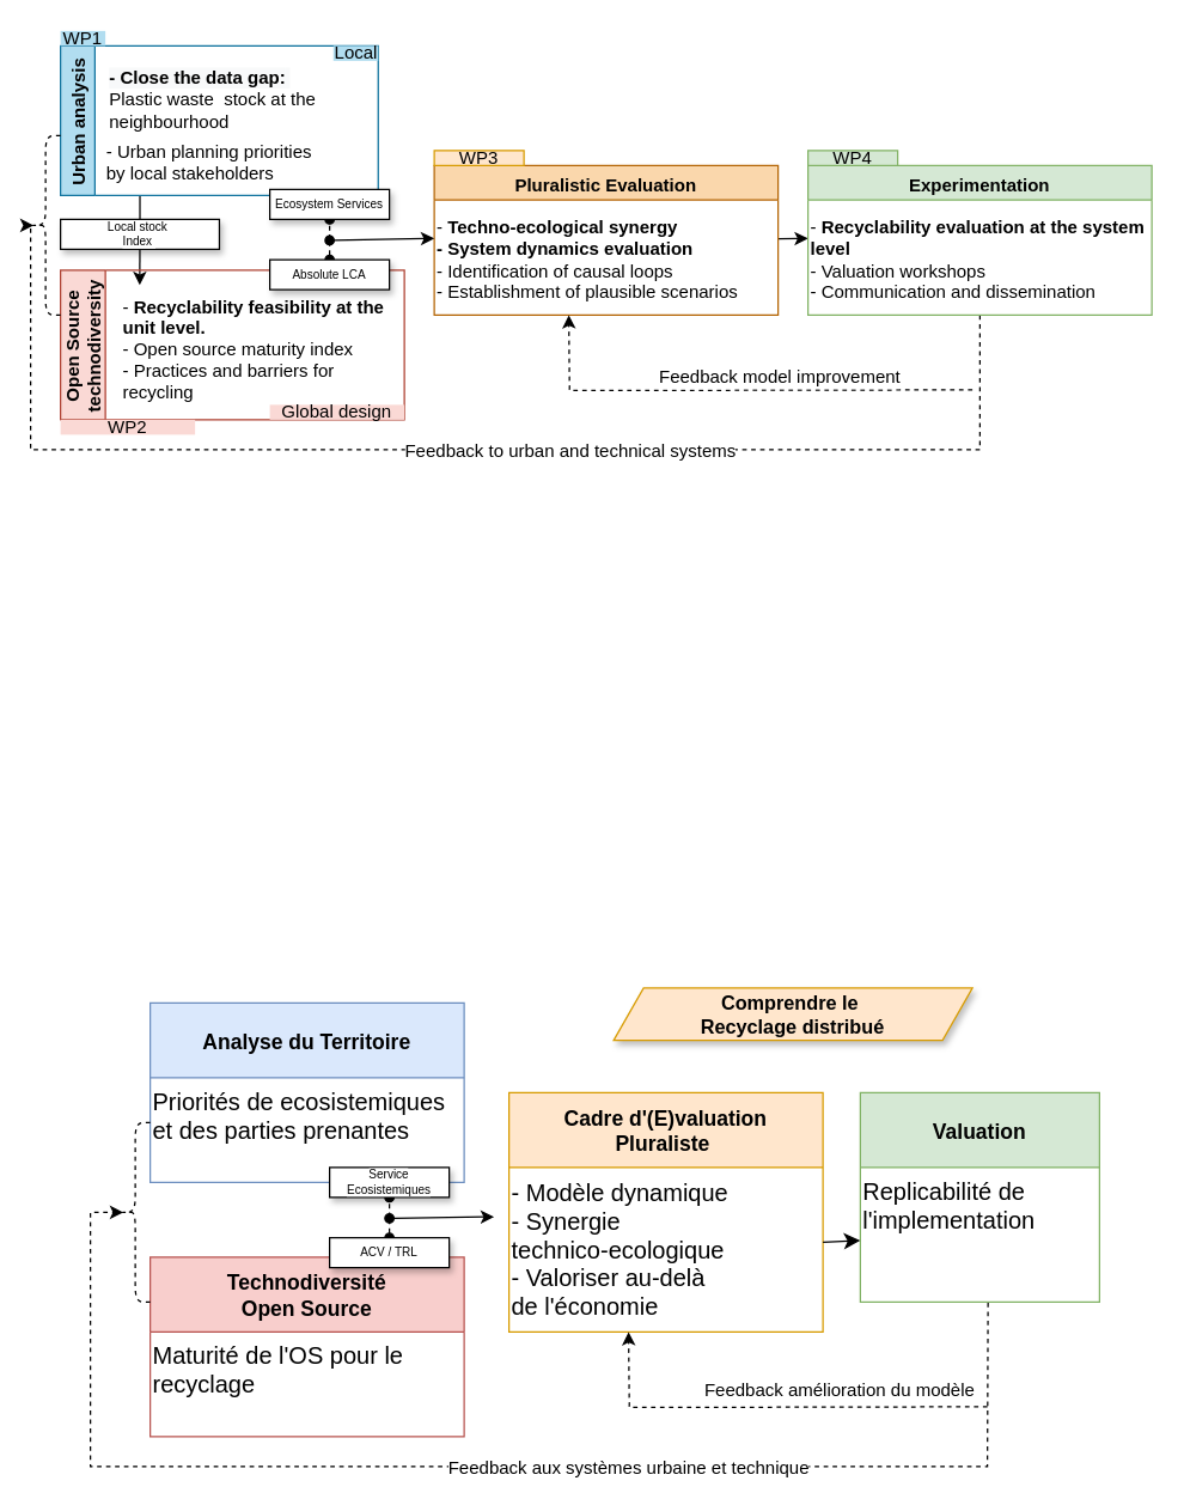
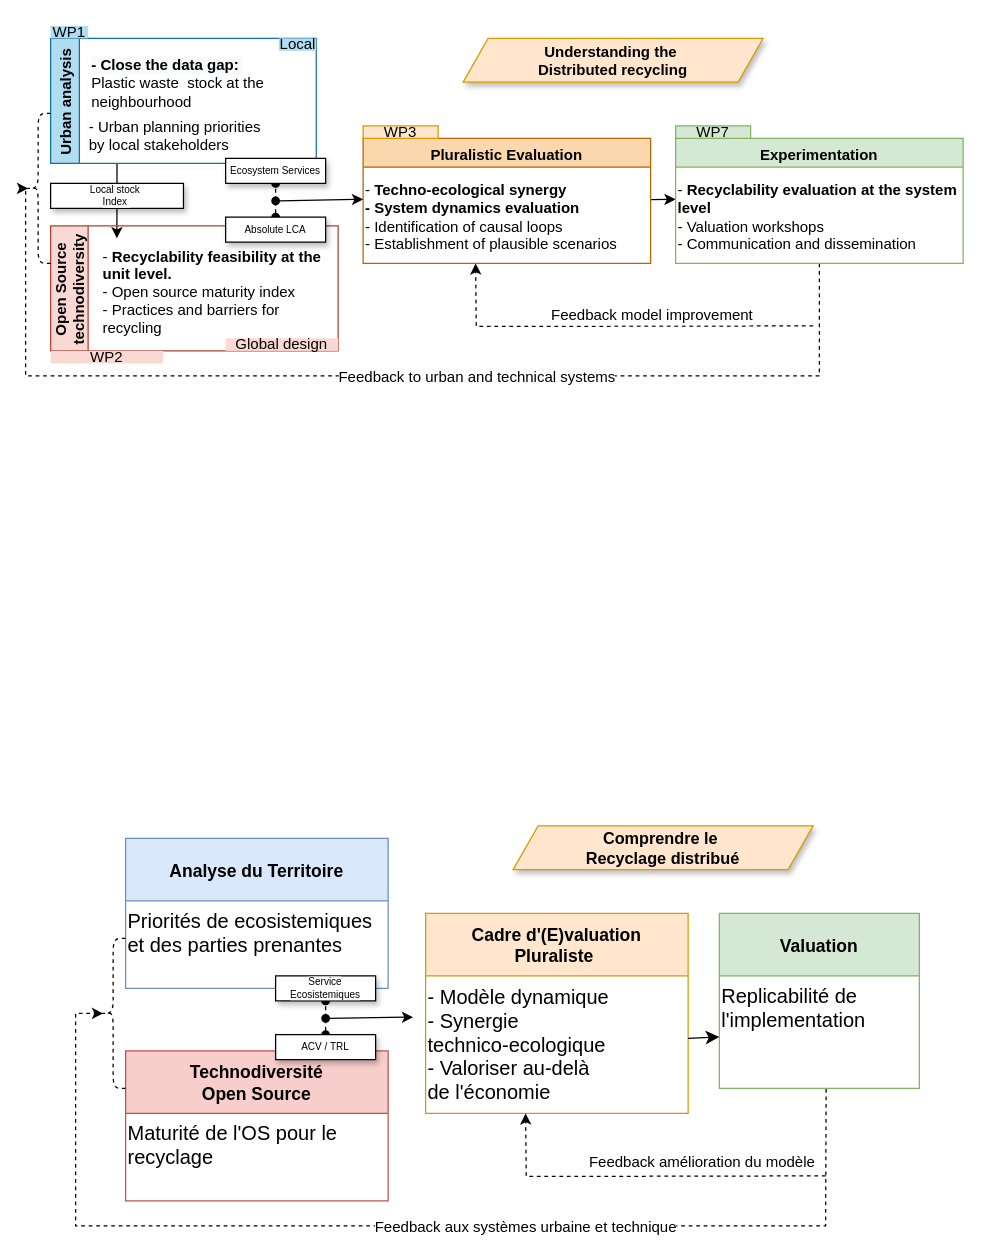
  <mxCell id="0" />
  <mxCell id="1" parent="0" />
  <mxCell id="2" value="" style="edgeStyle=orthogonalEdgeStyle;curved=1;rounded=0;orthogonalLoop=1;jettySize=auto;html=1;fontSize=12;elbow=vertical;dashed=1;endArrow=oval;endFill=1;startArrow=oval;startFill=1;" parent="1" source="22" target="18" edge="1"><mxGeometry relative="1" as="geometry" /></mxCell>
  <mxCell id="3" value="" style="edgeStyle=none;rounded=0;orthogonalLoop=1;jettySize=auto;html=1;fontSize=12;startArrow=none;startFill=0;endArrow=classic;endFill=1;elbow=vertical;entryX=0;entryY=0.25;entryDx=0;entryDy=0;" parent="1" source="4" target="10" edge="1"><mxGeometry relative="1" as="geometry" /></mxCell>
  <mxCell id="4" value="Pluralistic Evaluation" style="swimlane;fillColor=#fad7ac;strokeColor=#b46504;verticalAlign=top;" parent="1" vertex="1"><mxGeometry x="290" y="110" width="230" height="100" as="geometry" /></mxCell>
  <mxCell id="5" value="&lt;div&gt;-&lt;b&gt;&amp;nbsp;Techno-ecological synergy&lt;/b&gt;&lt;/div&gt;&lt;div&gt;&lt;b&gt;- System dynamics evaluation&lt;/b&gt;&lt;/div&gt;&lt;div&gt;- Identification of causal loops&lt;/div&gt;&lt;div&gt;- Establishment of plausible scenarios&lt;/div&gt;" style="text;html=1;strokeColor=none;fillColor=none;align=left;verticalAlign=middle;whiteSpace=wrap;rounded=0;" parent="4" vertex="1"><mxGeometry y="35" width="230" height="55" as="geometry" /></mxCell>
  <mxCell id="6" value="" style="edgeStyle=orthogonalEdgeStyle;rounded=0;orthogonalLoop=1;jettySize=auto;html=1;dashed=1;fontSize=12;startArrow=none;startFill=0;endArrow=classic;endFill=1;elbow=vertical;exitX=0.5;exitY=1;exitDx=0;exitDy=0;entryX=0.1;entryY=0.5;entryDx=0;entryDy=0;entryPerimeter=0;" parent="1" source="9" target="24" edge="1"><mxGeometry relative="1" as="geometry"><mxPoint x="30" y="80" as="targetPoint" /><Array as="points"><mxPoint x="655" y="300" /><mxPoint x="20" y="300" /><mxPoint x="20" y="150" /></Array></mxGeometry></mxCell>
  <mxCell id="7" style="edgeStyle=orthogonalEdgeStyle;rounded=0;orthogonalLoop=1;jettySize=auto;html=1;fontSize=12;startArrow=none;startFill=0;endArrow=classic;endFill=1;elbow=vertical;dashed=1;" parent="1" edge="1"><mxGeometry relative="1" as="geometry"><mxPoint x="380" y="210" as="targetPoint" /><mxPoint x="650" y="260" as="sourcePoint" /></mxGeometry></mxCell>
  <mxCell id="8" value="Feedback model improvement" style="edgeLabel;html=1;align=center;verticalAlign=middle;resizable=0;points=[];fontSize=12;" parent="7" vertex="1" connectable="0"><mxGeometry x="0.801" relative="1" as="geometry"><mxPoint x="140" y="9" as="offset" /></mxGeometry></mxCell>
  <mxCell id="9" value="Experimentation" style="swimlane;fillColor=#d5e8d4;strokeColor=#82b366;verticalAlign=top;" parent="1" vertex="1"><mxGeometry x="540" y="110" width="230" height="100" as="geometry" /></mxCell>
  <mxCell id="10" value="&lt;div&gt;-&lt;b&gt; Recyclability evaluation at the system&lt;/b&gt;&lt;/div&gt;&lt;div&gt;&lt;b&gt;level&lt;/b&gt;&lt;/div&gt;&lt;div&gt;- Valuation workshops&lt;/div&gt;&lt;div&gt;- Communication and dissemination&lt;/div&gt;" style="text;html=1;strokeColor=none;fillColor=none;align=left;verticalAlign=middle;whiteSpace=wrap;rounded=0;" parent="9" vertex="1"><mxGeometry y="35" width="230" height="55" as="geometry" /></mxCell>
+ <mxCell id="11" value="&lt;b style=&quot;font-size: 12px;&quot;&gt;Understanding the&amp;nbsp;&lt;br&gt;Distributed recycling&lt;/b&gt;" style="shape=parallelogram;perimeter=parallelogramPerimeter;whiteSpace=wrap;html=1;fixedSize=1;fontSize=8;fillColor=#ffe6cc;strokeColor=#d79b00;shadow=1;" parent="1" vertex="1"><mxGeometry x="370" y="30" width="240" height="35" as="geometry" /></mxCell>
  <mxCell id="12" value="" style="rounded=0;orthogonalLoop=1;jettySize=auto;html=1;fontSize=12;elbow=vertical;exitX=0.25;exitY=1;exitDx=0;exitDy=0;" parent="1" source="14" edge="1"><mxGeometry relative="1" as="geometry"><mxPoint x="-29.97" y="5.97" as="sourcePoint" /><mxPoint x="93" y="190" as="targetPoint" /></mxGeometry></mxCell>
  <mxCell id="13" value="&lt;span style=&quot;background-color: rgb(255, 255, 255);&quot;&gt;Local stock&amp;nbsp;&lt;/span&gt;&lt;br style=&quot;&quot;&gt;&lt;span style=&quot;background-color: rgb(255, 255, 255);&quot;&gt;Index&amp;nbsp;&lt;/span&gt;" style="whiteSpace=wrap;html=1;shadow=1;fontSize=8;" parent="1" vertex="1"><mxGeometry x="40" y="146" width="106.25" height="20.0" as="geometry" /></mxCell>
  <mxCell id="14" value="Urban analysis" style="swimlane;horizontal=0;shadow=0;sketch=0;fontSize=12;fillColor=#b1ddf0;strokeColor=#10739e;" parent="1" vertex="1"><mxGeometry x="40" y="30" width="212.5" height="100" as="geometry" /></mxCell>
  <mxCell id="15" value="&lt;div&gt;&lt;span style=&quot;font-weight: normal;&quot;&gt;- Urban planning priorities by local stakeholders&lt;/span&gt;&lt;/div&gt;" style="text;html=1;strokeColor=none;fillColor=none;align=left;verticalAlign=middle;whiteSpace=wrap;rounded=0;fontStyle=1" parent="14" vertex="1"><mxGeometry x="28.75" y="68" width="152.5" height="20" as="geometry" /></mxCell>
  <mxCell id="16" value="&lt;meta charset=&quot;utf-8&quot;&gt;&lt;b style=&quot;color: rgb(0, 0, 0); font-family: Helvetica; font-size: 12px; font-style: normal; font-variant-ligatures: normal; font-variant-caps: normal; letter-spacing: normal; orphans: 2; text-align: left; text-indent: 0px; text-transform: none; widows: 2; word-spacing: 0px; -webkit-text-stroke-width: 0px; background-color: rgb(248, 249, 250); text-decoration-thickness: initial; text-decoration-style: initial; text-decoration-color: initial;&quot;&gt;- Close the data gap:&lt;/b&gt;&lt;span style=&quot;color: rgb(0, 0, 0); font-family: Helvetica; font-size: 12px; font-style: normal; font-variant-ligatures: normal; font-variant-caps: normal; font-weight: 400; letter-spacing: normal; orphans: 2; text-align: left; text-indent: 0px; text-transform: none; widows: 2; word-spacing: 0px; -webkit-text-stroke-width: 0px; background-color: rgb(248, 249, 250); text-decoration-thickness: initial; text-decoration-style: initial; text-decoration-color: initial;&quot;&gt;&amp;nbsp;&lt;br&gt;&lt;div&gt;&lt;span style=&quot;background-color: initial;&quot;&gt;P&lt;/span&gt;&lt;span style=&quot;background-color: initial;&quot;&gt;lastic waste&amp;nbsp;&amp;nbsp;&lt;/span&gt;&lt;span style=&quot;background-color: initial;&quot;&gt;stock at the&lt;/span&gt;&lt;/div&gt;&lt;div&gt;&lt;span style=&quot;background-color: initial;&quot;&gt;neighbourhood&lt;/span&gt;&lt;/div&gt;&lt;/span&gt;" style="text;whiteSpace=wrap;html=1;fontSize=12;" parent="14" vertex="1"><mxGeometry x="31.25" y="8" width="150" height="50" as="geometry" /></mxCell>
  <mxCell id="17" value="Local" style="text;html=1;strokeColor=none;fillColor=#b1ddf0;align=center;verticalAlign=middle;whiteSpace=wrap;rounded=0;shadow=0;fontSize=12;" parent="14" vertex="1"><mxGeometry x="182.5" width="30" height="10" as="geometry" /></mxCell>
  <mxCell id="18" value="&lt;span style=&quot;background-color: rgb(255, 255, 255);&quot;&gt;Ecosystem Services&lt;/span&gt;" style="whiteSpace=wrap;html=1;shadow=1;fontSize=8;" parent="1" vertex="1"><mxGeometry x="180" y="126" width="80" height="20" as="geometry" /></mxCell>
  <mxCell id="19" value="Open Source&#10;technodiversity" style="swimlane;horizontal=0;shadow=0;sketch=0;fontSize=12;fillColor=#fad9d5;strokeColor=#ae4132;startSize=30;" parent="1" vertex="1"><mxGeometry x="40" y="180" width="230" height="100" as="geometry" /></mxCell>
  <mxCell id="20" value="&lt;div&gt;-&lt;b&gt; Recyclability feasibility at the unit level.&lt;/b&gt;&lt;/div&gt;&lt;div&gt;- Open source maturity index&lt;/div&gt;&lt;div&gt;- Practices and barriers for recycling&lt;/div&gt;" style="text;html=1;strokeColor=none;fillColor=none;align=left;verticalAlign=middle;whiteSpace=wrap;rounded=0;" parent="19" vertex="1"><mxGeometry x="40" y="25" width="190" height="55" as="geometry" /></mxCell>
  <mxCell id="21" value="Global design" style="text;html=1;strokeColor=none;fillColor=#fad9d5;align=center;verticalAlign=middle;whiteSpace=wrap;rounded=0;shadow=0;fontSize=12;" parent="19" vertex="1"><mxGeometry x="140" y="90" width="90" height="10" as="geometry" /></mxCell>
  <mxCell id="22" value="&lt;span style=&quot;background-color: rgb(255, 255, 255);&quot;&gt;Absolute LCA&lt;/span&gt;" style="whiteSpace=wrap;html=1;shadow=1;fontSize=8;" parent="1" vertex="1"><mxGeometry x="180" y="173" width="80" height="20" as="geometry" /></mxCell>
  <mxCell id="23" value="" style="rounded=0;orthogonalLoop=1;jettySize=auto;html=1;fontSize=12;elbow=vertical;endArrow=oval;endFill=1;startArrow=classic;startFill=1;exitX=0;exitY=0.25;exitDx=0;exitDy=0;" parent="1" source="5" edge="1"><mxGeometry relative="1" as="geometry"><mxPoint x="280" y="160" as="sourcePoint" /><mxPoint x="220" y="160" as="targetPoint" /></mxGeometry></mxCell>
  <mxCell id="24" value="" style="shape=curlyBracket;whiteSpace=wrap;html=1;rounded=1;shadow=0;sketch=0;fontSize=12;dashed=1;" parent="1" vertex="1"><mxGeometry x="20" y="90" width="20" height="120" as="geometry" /></mxCell>
  <mxCell id="25" value="Feedback to urban and technical systems" style="edgeLabel;html=1;align=center;verticalAlign=middle;resizable=0;points=[];fontSize=12;" parent="1" vertex="1" connectable="0"><mxGeometry x="380" y="300" as="geometry" /></mxCell>
  <mxCell id="26" value="WP1" style="text;html=1;strokeColor=none;fillColor=#b1ddf0;align=center;verticalAlign=middle;whiteSpace=wrap;rounded=0;shadow=0;fontSize=12;" parent="1" vertex="1"><mxGeometry x="40" y="20" width="30" height="10" as="geometry" /></mxCell>
  <mxCell id="27" value="WP2" style="text;html=1;strokeColor=none;fillColor=#fad9d5;align=center;verticalAlign=middle;whiteSpace=wrap;rounded=0;shadow=0;fontSize=12;" parent="1" vertex="1"><mxGeometry x="40" y="280" width="90" height="10" as="geometry" /></mxCell>
  <mxCell id="28" value="WP3" style="text;html=1;strokeColor=#d79b00;fillColor=#ffe6cc;align=center;verticalAlign=middle;whiteSpace=wrap;rounded=0;shadow=0;fontSize=12;" parent="1" vertex="1"><mxGeometry x="290" y="100" width="60" height="10" as="geometry" /></mxCell>
- <mxCell id="29" value="WP4" style="text;html=1;strokeColor=#82b366;fillColor=#d5e8d4;align=center;verticalAlign=middle;whiteSpace=wrap;rounded=0;shadow=0;fontSize=12;" parent="1" vertex="1"><mxGeometry x="540" y="100" width="60" height="10" as="geometry" /></mxCell>
+ <mxCell id="29" value="WP7" style="text;html=1;strokeColor=#82b366;fillColor=#d5e8d4;align=center;verticalAlign=middle;whiteSpace=wrap;rounded=0;shadow=0;fontSize=12;" parent="1" vertex="1"><mxGeometry x="540" y="100" width="60" height="10" as="geometry" /></mxCell>
  <mxCell id="30" value="Technodiversité &#10;Open Source" style="swimlane;fontStyle=1;childLayout=stackLayout;horizontal=1;startSize=50;horizontalStack=0;resizeParent=1;resizeParentMax=0;resizeLast=0;collapsible=1;marginBottom=0;align=center;fontSize=14;fillColor=#f8cecc;strokeColor=#b85450;" vertex="1" parent="1"><mxGeometry x="100" y="840" width="210" height="120" as="geometry" /></mxCell>
  <mxCell id="31" value="Maturité de l'OS pour le recyclage" style="text;whiteSpace=wrap;html=1;fontSize=16;" vertex="1" parent="30"><mxGeometry y="50" width="210" height="70" as="geometry" /></mxCell>
  <mxCell id="32" value="Analyse du Territoire" style="swimlane;fontStyle=1;childLayout=stackLayout;horizontal=1;startSize=50;horizontalStack=0;resizeParent=1;resizeParentMax=0;resizeLast=0;collapsible=1;marginBottom=0;align=center;fontSize=14;fillColor=#dae8fc;strokeColor=#6c8ebf;" vertex="1" parent="1"><mxGeometry x="100" y="670" width="210" height="120" as="geometry" /></mxCell>
  <mxCell id="33" value="Priorités de ecosistemiques et des parties prenantes" style="text;whiteSpace=wrap;html=1;fontSize=16;" vertex="1" parent="32"><mxGeometry y="50" width="210" height="70" as="geometry" /></mxCell>
  <mxCell id="34" value="Cadre d'(E)valuation &#10;Pluraliste " style="swimlane;fontStyle=1;childLayout=stackLayout;horizontal=1;startSize=50;horizontalStack=0;resizeParent=1;resizeParentMax=0;resizeLast=0;collapsible=1;marginBottom=0;align=center;fontSize=14;fillColor=#ffe6cc;strokeColor=#d79b00;" vertex="1" parent="1"><mxGeometry x="340" y="730" width="210" height="160" as="geometry" /></mxCell>
  <mxCell id="35" value="- Modèle dynamique&lt;br&gt;- Synergie &lt;br&gt;technico-ecologique&lt;br&gt;&lt;div style=&quot;&quot;&gt;- Valoriser au-delà&lt;br style=&quot;border-color: var(--border-color);&quot;&gt;de l'économie&amp;nbsp;&lt;br style=&quot;border-color: var(--border-color);&quot;&gt;&lt;/div&gt;" style="text;html=1;align=left;verticalAlign=middle;resizable=0;points=[];autosize=1;strokeColor=none;fillColor=none;fontSize=16;" vertex="1" parent="34"><mxGeometry y="50" width="210" height="110" as="geometry" /></mxCell>
  <mxCell id="36" value="Valuation" style="swimlane;fontStyle=1;childLayout=stackLayout;horizontal=1;startSize=50;horizontalStack=0;resizeParent=1;resizeParentMax=0;resizeLast=0;collapsible=1;marginBottom=0;align=center;fontSize=14;fillColor=#d5e8d4;strokeColor=#82b366;" vertex="1" parent="1"><mxGeometry x="575" y="730" width="160" height="140" as="geometry" /></mxCell>
  <mxCell id="37" value="Replicabilité de &lt;br&gt;l'implementation&lt;br&gt;&lt;br&gt;&lt;br&gt;" style="text;html=1;align=left;verticalAlign=middle;resizable=0;points=[];autosize=1;strokeColor=none;fillColor=none;fontSize=16;" vertex="1" parent="36"><mxGeometry y="50" width="160" height="90" as="geometry" /></mxCell>
  <mxCell id="38" value="" style="edgeStyle=orthogonalEdgeStyle;curved=1;rounded=0;orthogonalLoop=1;jettySize=auto;html=1;fontSize=12;elbow=vertical;dashed=1;endArrow=oval;endFill=1;startArrow=oval;startFill=1;" edge="1" parent="1" source="40" target="39"><mxGeometry relative="1" as="geometry" /></mxCell>
  <mxCell id="39" value="&lt;span style=&quot;background-color: rgb(255, 255, 255);&quot;&gt;Service Ecosistemiques&lt;/span&gt;" style="whiteSpace=wrap;html=1;shadow=1;fontSize=8;" vertex="1" parent="1"><mxGeometry x="220" y="780" width="80" height="20" as="geometry" /></mxCell>
  <mxCell id="40" value="&lt;span style=&quot;background-color: rgb(255, 255, 255);&quot;&gt;ACV / TRL&lt;/span&gt;" style="whiteSpace=wrap;html=1;shadow=1;fontSize=8;" vertex="1" parent="1"><mxGeometry x="220" y="827" width="80" height="20" as="geometry" /></mxCell>
  <mxCell id="41" value="" style="rounded=0;orthogonalLoop=1;jettySize=auto;html=1;fontSize=12;elbow=vertical;endArrow=oval;endFill=1;startArrow=classic;startFill=1;exitX=0;exitY=0.25;exitDx=0;exitDy=0;" edge="1" parent="1"><mxGeometry relative="1" as="geometry"><mxPoint x="330" y="813" as="sourcePoint" /><mxPoint x="260" y="814" as="targetPoint" /></mxGeometry></mxCell>
  <mxCell id="42" value="" style="edgeStyle=none;curved=1;rounded=0;orthogonalLoop=1;jettySize=auto;html=1;fontSize=12;startSize=8;endSize=8;" edge="1" parent="1" source="35" target="37"><mxGeometry relative="1" as="geometry" /></mxCell>
  <mxCell id="43" value="" style="shape=curlyBracket;whiteSpace=wrap;html=1;rounded=1;shadow=0;sketch=0;fontSize=12;dashed=1;" vertex="1" parent="1"><mxGeometry x="80" y="750" width="20" height="120" as="geometry" /></mxCell>
  <mxCell id="44" value="" style="edgeStyle=orthogonalEdgeStyle;rounded=0;orthogonalLoop=1;jettySize=auto;html=1;dashed=1;fontSize=12;startArrow=none;startFill=0;endArrow=classic;endFill=1;elbow=vertical;exitX=0.534;exitY=1.006;exitDx=0;exitDy=0;entryX=0.1;entryY=0.5;entryDx=0;entryDy=0;entryPerimeter=0;exitPerimeter=0;" edge="1" parent="1" source="37" target="43"><mxGeometry relative="1" as="geometry"><mxPoint x="61.96" y="830" as="targetPoint" /><Array as="points"><mxPoint x="660" y="873" /><mxPoint x="660" y="873" /><mxPoint x="660" y="980" /><mxPoint x="60" y="980" /><mxPoint x="60" y="810" /></Array><mxPoint x="694.96" y="890" as="sourcePoint" /></mxGeometry></mxCell>
  <mxCell id="45" style="edgeStyle=orthogonalEdgeStyle;rounded=0;orthogonalLoop=1;jettySize=auto;html=1;fontSize=12;startArrow=none;startFill=0;endArrow=classic;endFill=1;elbow=vertical;dashed=1;" edge="1" parent="1"><mxGeometry relative="1" as="geometry"><mxPoint x="419.96" y="890" as="targetPoint" /><mxPoint x="660" y="940" as="sourcePoint" /></mxGeometry></mxCell>
  <mxCell id="46" value="Feedback amélioration du modèle" style="edgeLabel;html=1;align=center;verticalAlign=middle;resizable=0;points=[];fontSize=12;" vertex="1" connectable="0" parent="45"><mxGeometry x="0.801" relative="1" as="geometry"><mxPoint x="140" y="9" as="offset" /></mxGeometry></mxCell>
  <mxCell id="47" value="Feedback aux systèmes urbaine et technique" style="edgeLabel;html=1;align=center;verticalAlign=middle;resizable=0;points=[];fontSize=12;" vertex="1" connectable="0" parent="1"><mxGeometry x="419.96" y="980" as="geometry" /></mxCell>
  <mxCell id="48" value="&lt;div style=&quot;font-size: 13px;&quot;&gt;&lt;b&gt;&lt;font style=&quot;font-size: 13px;&quot;&gt;Comprendre le&amp;nbsp;&lt;/font&gt;&lt;/b&gt;&lt;/div&gt;&lt;div style=&quot;font-size: 13px;&quot;&gt;&lt;b style=&quot;&quot;&gt;&lt;font style=&quot;font-size: 13px;&quot;&gt;Recyclage distribué&lt;/font&gt;&lt;/b&gt;&lt;/div&gt;" style="shape=parallelogram;perimeter=parallelogramPerimeter;whiteSpace=wrap;html=1;fixedSize=1;fontSize=8;fillColor=#ffe6cc;strokeColor=#d79b00;shadow=1;" vertex="1" parent="1"><mxGeometry x="410" y="660" width="240" height="35" as="geometry" /></mxCell>
